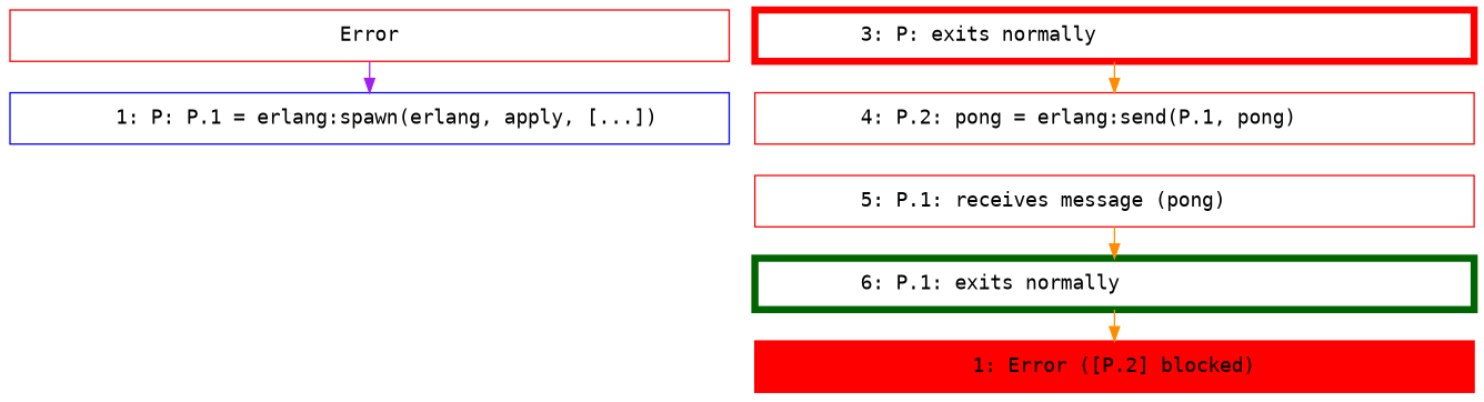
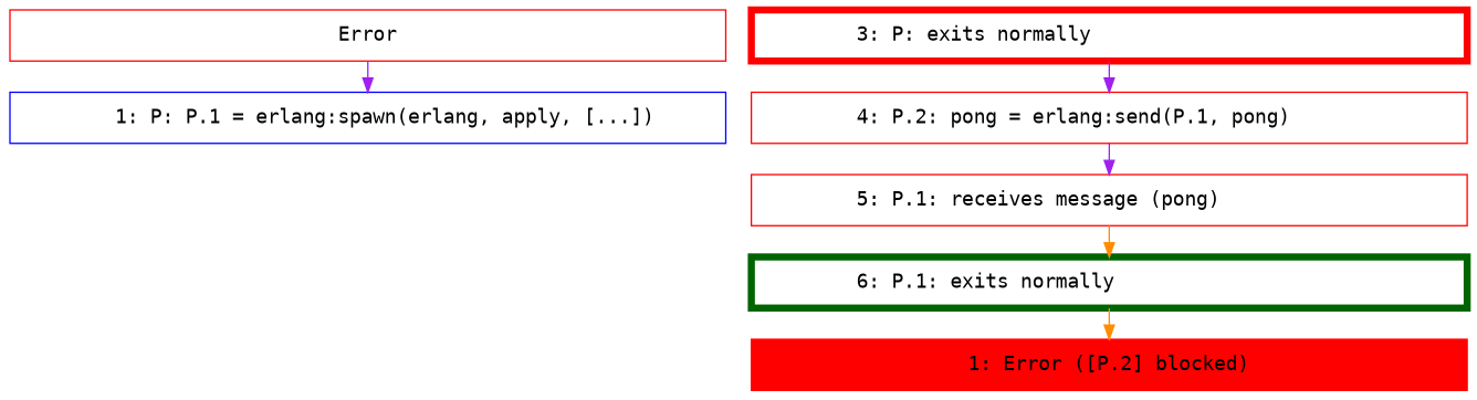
  digraph {
    ranksep=0.3
    node [color=red fontname=Monospace shape=box]
    edge [color=darkorange weight=1000]
    n1 [label=Error width=7]
    n2 [color=blue label="        1: P: P.1 = erlang:spawn(erlang, apply, [...])\l" width=7]
    n3 [label="        3: P: exits normally\l" penwidth=5 width=7]
    n4 [label="        4: P.2: pong = erlang:send(P.1, pong)\l" width=7]
    n5 [label="        5: P.1: receives message (pong)\l" width=7]
    n6 [color=darkgreen label="        6: P.1: exits normally\l" penwidth=5 width=7]
    n7 [fillcolor=red label="1: Error ([P.2] blocked)" style=filled width=7]
    n1 -> n2 [color=purple]
-   n3 -> n4
+   n3 -> n4 [color=purple]
+   n4 -> n5 [color=purple]
    n5 -> n6
    n6 -> n7
  }
